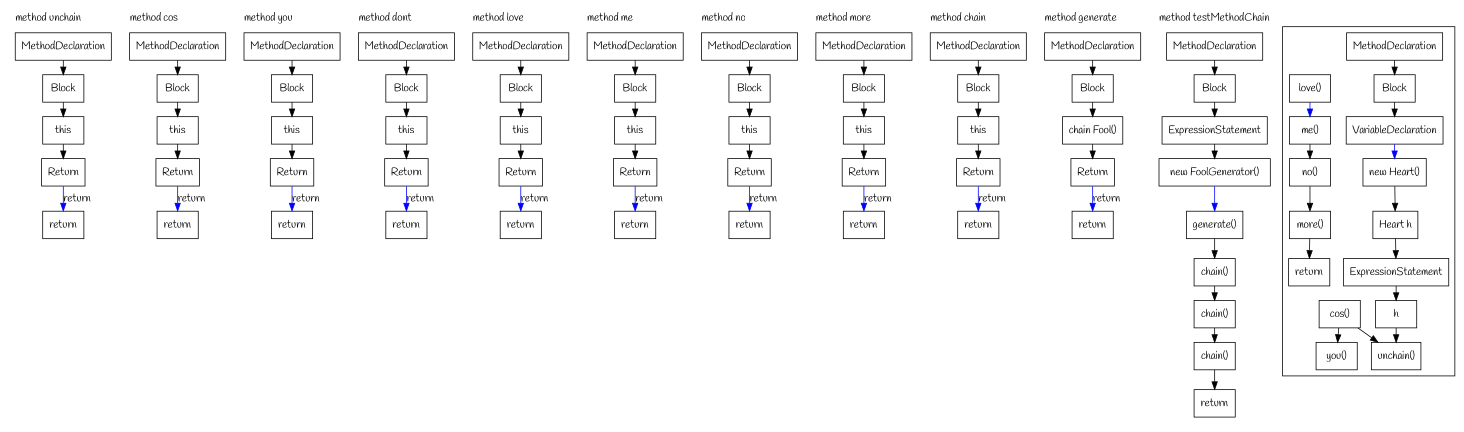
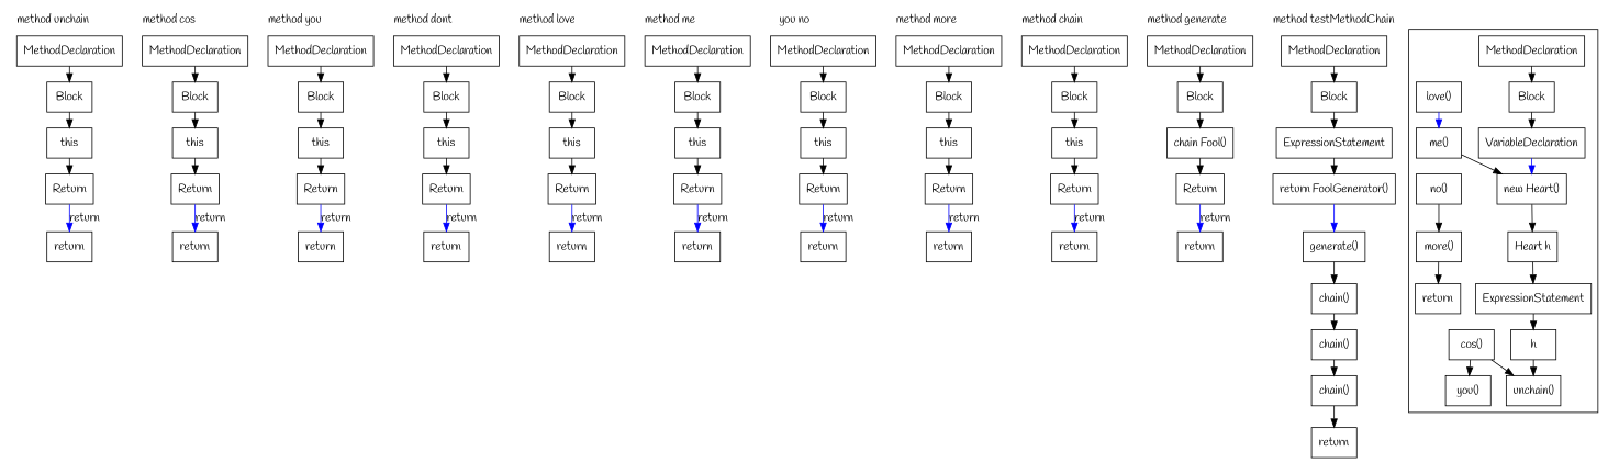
  digraph {
    compound=true
    fontname=Handlee
    node [fillcolor=white fontname=Handlee shape=rect style=filled]
    edge [fontname=Handlee]
    n1 [label=MethodDeclaration]
    n2 [label=Block]
    n3 [label=Return]
    n4 [label=this]
    n5 [label=return]
    n6 [label=MethodDeclaration]
    n7 [label=Block]
    n8 [label=Return]
    n9 [label=this]
    n10 [label=return]
    n11 [label=MethodDeclaration]
    n12 [label=Block]
    n13 [label=Return]
    n14 [label=this]
    n15 [label=return]
    n16 [label=MethodDeclaration]
    n17 [label=Block]
    n18 [label=Return]
    n19 [label=this]
    n20 [label=return]
    n21 [label=MethodDeclaration]
    n22 [label=Block]
    n23 [label=Return]
    n24 [label=this]
    n25 [label=return]
    n26 [label=MethodDeclaration]
    n27 [label=Block]
    n28 [label=Return]
    n29 [label=this]
    n30 [label=return]
    n31 [label=MethodDeclaration]
    n32 [label=Block]
    n33 [label=Return]
    n34 [label=this]
    n35 [label=return]
    n36 [label=MethodDeclaration]
    n37 [label=Block]
    n38 [label=Return]
    n39 [label=this]
    n40 [label=return]
    n41 [label=MethodDeclaration]
    n42 [label=Block]
    n43 [label=Return]
    n44 [label=this]
    n45 [label=return]
    n46 [label=MethodDeclaration]
    n47 [label=Block]
    n48 [label=Return]
    n49 [label="chain Fool()"]
    n50 [label=return]
    n51 [label=MethodDeclaration]
    n52 [label=Block]
    n53 [label=ExpressionStatement]
    n54 [label="chain()"]
    n55 [label="chain()"]
    n56 [label="chain()"]
    n57 [label="generate()"]
-   n58 [label="new FoolGenerator()"]
+   n58 [label="return FoolGenerator()"]
    n59 [label=return]
    n60 [label=MethodDeclaration]
    n61 [label=Block]
    n62 [label=VariableDeclaration]
    n63 [label="Heart h"]
    n64 [label="new Heart()"]
    n65 [label=ExpressionStatement]
    n66 [label="more()"]
    n67 [label="no()"]
    n68 [label="me()"]
    n69 [label="love()"]
    n70 [label="you()"]
    n71 [label="cos()"]
    n72 [label="unchain()"]
    n73 [label=h]
    n74 [label=return]
    subgraph cluster_1 {
      label="method unchain"
      labeljust=l
      pencolor=transparent
      ranksep=0.5
      n1
      n2
      n3
      n4
      n5
    }
    subgraph cluster_2 {
      label="method cos"
      labeljust=l
      pencolor=transparent
      ranksep=0.5
      n6
      n7
      n8
      n9
      n10
    }
    subgraph cluster_3 {
      label="method you"
      labeljust=l
      pencolor=transparent
      ranksep=0.5
      n11
      n12
      n13
      n14
      n15
    }
    subgraph cluster_4 {
      label="method dont"
      labeljust=l
      pencolor=transparent
      ranksep=0.5
      n16
      n17
      n18
      n19
      n20
    }
    subgraph cluster_5 {
      label="method love"
      labeljust=l
      pencolor=transparent
      ranksep=0.5
      n21
      n22
      n23
      n24
      n25
    }
    subgraph cluster_6 {
      label="method me"
      labeljust=l
      pencolor=transparent
      ranksep=0.5
      n26
      n27
      n28
      n29
      n30
    }
    subgraph cluster_7 {
-     label="method no"
+     label="you no"
      labeljust=l
      pencolor=transparent
      ranksep=0.5
      n31
      n32
      n33
      n34
      n35
    }
    subgraph cluster_8 {
      label="method more"
      labeljust=l
      pencolor=transparent
      ranksep=0.5
      n36
      n37
      n38
      n39
      n40
    }
    subgraph cluster_9 {
      label="method chain"
      labeljust=l
      pencolor=transparent
      ranksep=0.5
      n41
      n42
      n43
      n44
      n45
    }
    subgraph cluster_10 {
      label="method generate"
      labeljust=l
      pencolor=transparent
      ranksep=0.5
      n46
      n47
      n48
      n49
      n50
    }
    subgraph cluster_11 {
      label="method testMethodChain"
      labeljust=l
      pencolor=transparent
      ranksep=0.5
      n51
      n52
      n53
      n54
      n55
      n56
      n57
      n58
      n59
    }
    subgraph cluster_12 {
      label="method testMethodUnchain"
      labeljust=l
      pencolor=transparent
      ranksep=0.5
    }
    subgraph cluster_13 {
      labeljust=l
      pencolor=black
      ranksep=0.5
      n60
      n61
      n62
      n63
      n64
      n65
      n66
      n67
      n68
      n69
      n70
      n71
      n72
      n73
      n74
    }
    n1 -> n2
    n2 -> n4
    n3 -> n5 [color=blue label=return]
    n4 -> n3
    n6 -> n7
    n7 -> n9
    n8 -> n10 [color=blue label=return]
    n9 -> n8
    n11 -> n12
    n12 -> n14
    n13 -> n15 [color=blue label=return]
    n14 -> n13
    n16 -> n17
    n17 -> n19
    n18 -> n20 [color=blue label=return]
    n19 -> n18
    n21 -> n22
    n22 -> n24
    n23 -> n25 [color=blue label=return]
    n24 -> n23
    n26 -> n27
    n27 -> n29
    n28 -> n30 [color=blue label=return]
    n29 -> n28
    n31 -> n32
    n32 -> n34
    n33 -> n35 [color=blue label=return]
    n34 -> n33
    n36 -> n37
    n37 -> n39
    n38 -> n40 [color=blue label=return]
    n39 -> n38
    n41 -> n42
    n42 -> n44
    n43 -> n45 [color=blue label=return]
    n44 -> n43
    n46 -> n47
    n47 -> n49
    n48 -> n50 [color=blue label=return]
    n49 -> n48
    n51 -> n52
    n52 -> n53
    n53 -> n58
    n54 -> n59
    n55 -> n54
    n56 -> n55
    n57 -> n56
    n58 -> n57 [color=blue]
    n60 -> n61
    n61 -> n62
    n62 -> n64 [color=blue]
    n63 -> n65
    n64 -> n63
    n65 -> n73
    n66 -> n74
    n67 -> n66
-   n68 -> n67
+   n68 -> n64
    n69 -> n68 [color=blue]
    n71 -> n70
    n71 -> n72
    n73 -> n72
  }
